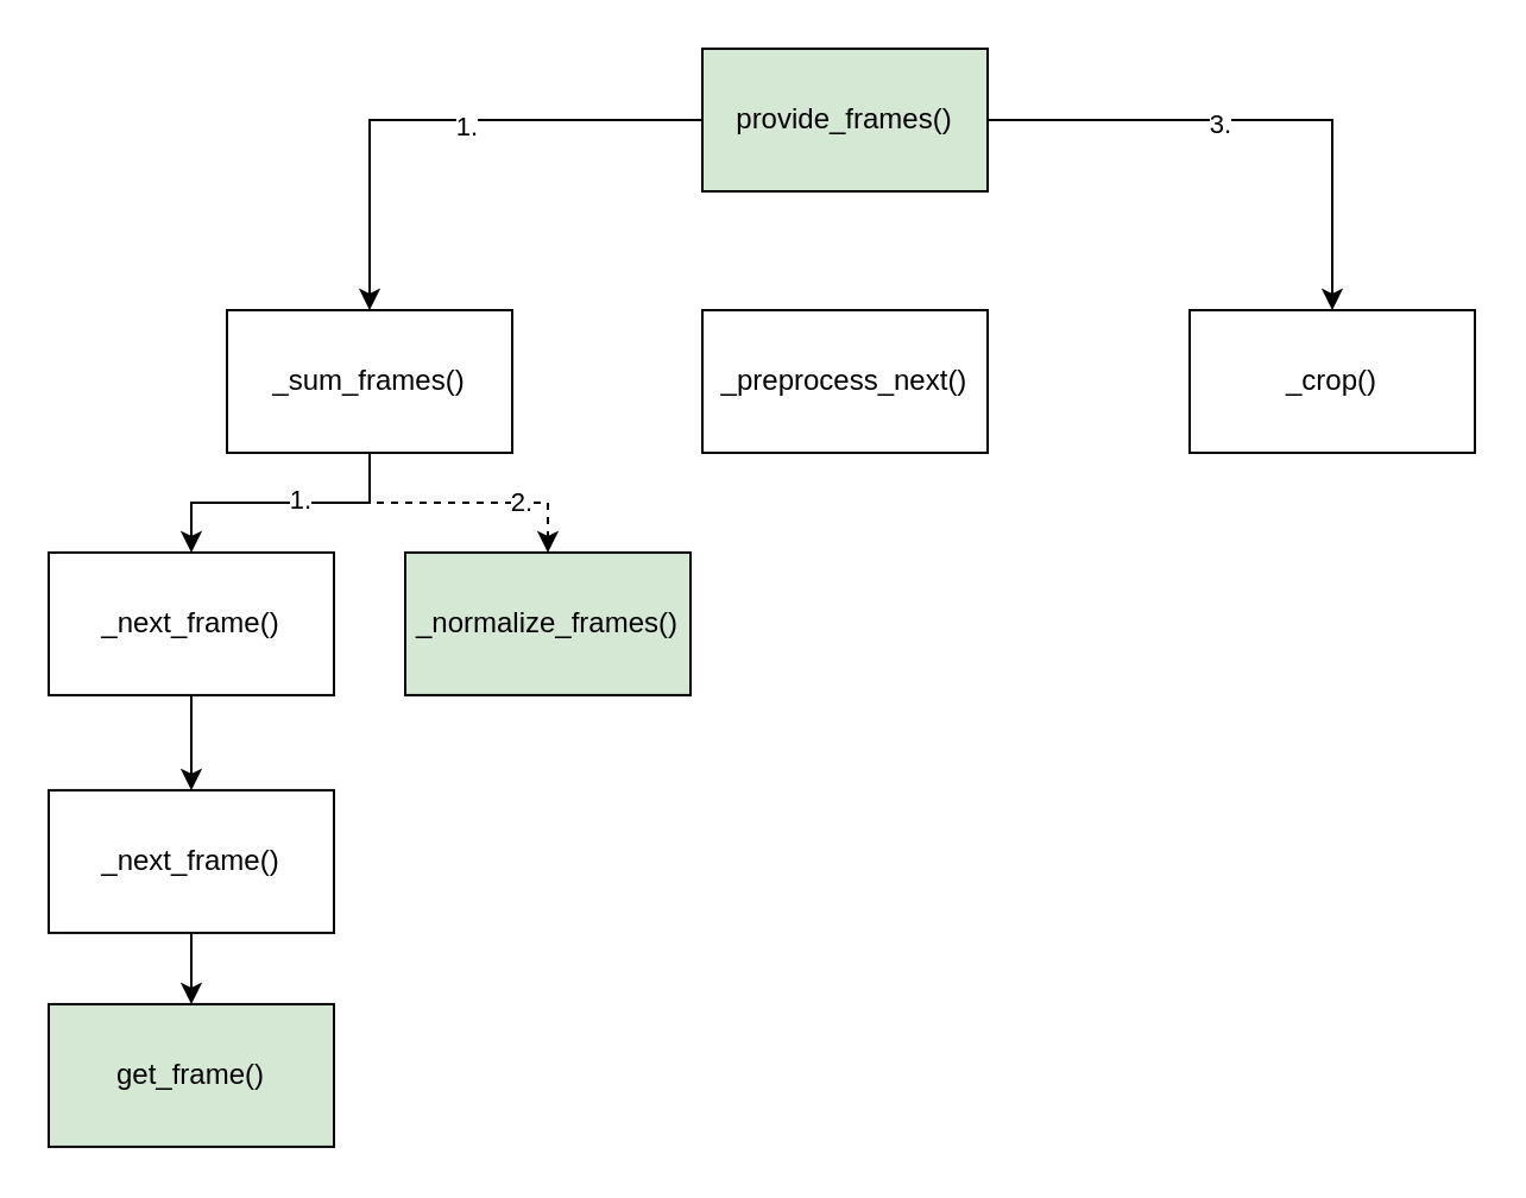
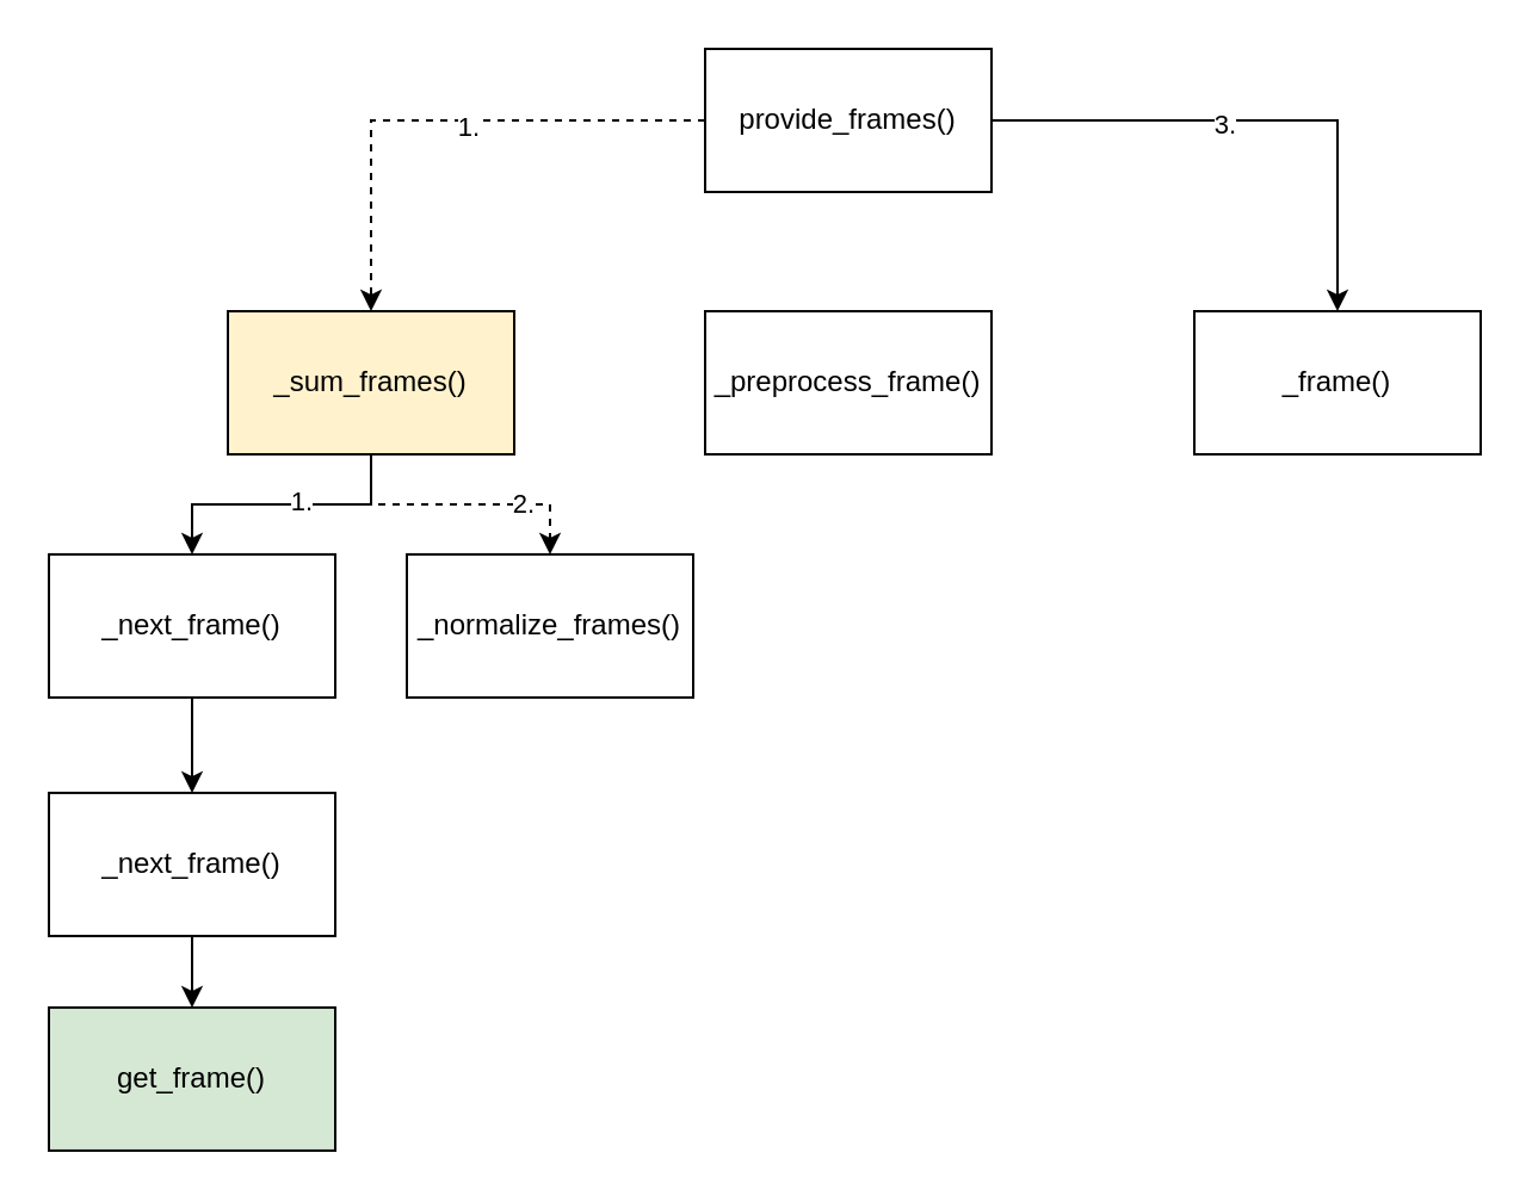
  <mxCell id="0" />
  <mxCell id="1" parent="0" />
- <mxCell id="2" style="edgeStyle=orthogonalEdgeStyle;rounded=0;orthogonalLoop=1;jettySize=auto;html=1;" edge="1" parent="1" source="6" target="11"><mxGeometry relative="1" as="geometry" /></mxCell>
+ <mxCell id="2" style="edgeStyle=orthogonalEdgeStyle;rounded=0;orthogonalLoop=1;jettySize=auto;html=1;dashed=1;" edge="1" parent="1" source="6" target="11"><mxGeometry relative="1" as="geometry" /></mxCell>
  <mxCell id="3" value="1." style="edgeLabel;html=1;align=center;verticalAlign=middle;resizable=0;points=[];" vertex="1" connectable="0" parent="2"><mxGeometry x="-0.091" y="2" relative="1" as="geometry"><mxPoint as="offset" /></mxGeometry></mxCell>
  <mxCell id="4" style="edgeStyle=orthogonalEdgeStyle;rounded=0;orthogonalLoop=1;jettySize=auto;html=1;" edge="1" parent="1" source="6" target="19"><mxGeometry relative="1" as="geometry" /></mxCell>
  <mxCell id="5" value="3." style="edgeLabel;html=1;align=center;verticalAlign=middle;resizable=0;points=[];" vertex="1" connectable="0" parent="4"><mxGeometry x="-0.134" y="-1" relative="1" as="geometry"><mxPoint as="offset" /></mxGeometry></mxCell>
- <mxCell id="6" value="provide_frames()" style="rounded=0;whiteSpace=wrap;html=1;fillColor=#d5e8d4;" vertex="1" parent="1"><mxGeometry x="295" y="20" width="120" height="60" as="geometry" /></mxCell>
+ <mxCell id="6" value="provide_frames()" style="rounded=0;whiteSpace=wrap;html=1;" vertex="1" parent="1"><mxGeometry x="295" y="20" width="120" height="60" as="geometry" /></mxCell>
  <mxCell id="7" style="edgeStyle=orthogonalEdgeStyle;rounded=0;orthogonalLoop=1;jettySize=auto;html=1;" edge="1" parent="1" source="11" target="13"><mxGeometry relative="1" as="geometry" /></mxCell>
  <mxCell id="8" value="1." style="edgeLabel;html=1;align=center;verticalAlign=middle;resizable=0;points=[];" vertex="1" connectable="0" parent="7"><mxGeometry x="-0.13" y="-2" relative="1" as="geometry"><mxPoint as="offset" /></mxGeometry></mxCell>
  <mxCell id="9" style="edgeStyle=orthogonalEdgeStyle;rounded=0;orthogonalLoop=1;jettySize=auto;html=1;dashed=1;" edge="1" parent="1" source="11" target="17"><mxGeometry relative="1" as="geometry" /></mxCell>
  <mxCell id="10" value="2." style="edgeLabel;html=1;align=center;verticalAlign=middle;resizable=0;points=[];" vertex="1" connectable="0" parent="9"><mxGeometry x="0.433" y="1" relative="1" as="geometry"><mxPoint as="offset" /></mxGeometry></mxCell>
- <mxCell id="11" value="_sum_frames()" style="rounded=0;whiteSpace=wrap;html=1;" vertex="1" parent="1"><mxGeometry x="95" y="130" width="120" height="60" as="geometry" /></mxCell>
+ <mxCell id="11" value="_sum_frames()" style="rounded=0;whiteSpace=wrap;html=1;fillColor=#fff2cc;" vertex="1" parent="1"><mxGeometry x="95" y="130" width="120" height="60" as="geometry" /></mxCell>
  <mxCell id="12" style="edgeStyle=orthogonalEdgeStyle;rounded=0;orthogonalLoop=1;jettySize=auto;html=1;" edge="1" parent="1" source="13" target="15"><mxGeometry relative="1" as="geometry" /></mxCell>
  <mxCell id="13" value="_next_frame()" style="rounded=0;whiteSpace=wrap;html=1;" vertex="1" parent="1"><mxGeometry x="20" y="231.96" width="120" height="60" as="geometry" /></mxCell>
  <mxCell id="14" style="edgeStyle=orthogonalEdgeStyle;rounded=0;orthogonalLoop=1;jettySize=auto;html=1;" edge="1" parent="1" source="15" target="16"><mxGeometry relative="1" as="geometry" /></mxCell>
  <mxCell id="15" value="_next_frame()" style="rounded=0;whiteSpace=wrap;html=1;" vertex="1" parent="1"><mxGeometry x="20" y="331.96" width="120" height="60" as="geometry" /></mxCell>
  <mxCell id="16" value="get_frame()" style="rounded=0;whiteSpace=wrap;html=1;fillColor=#d5e8d4;" vertex="1" parent="1"><mxGeometry x="20" y="421.96" width="120" height="60" as="geometry" /></mxCell>
- <mxCell id="17" value="_normalize_frames()" style="rounded=0;whiteSpace=wrap;html=1;fillColor=#d5e8d4;" vertex="1" parent="1"><mxGeometry x="170" y="231.96" width="120" height="60" as="geometry" /></mxCell>
- <mxCell id="18" value="_preprocess_next()" style="rounded=0;whiteSpace=wrap;html=1;" vertex="1" parent="1"><mxGeometry x="295" y="130" width="120" height="60" as="geometry" /></mxCell>
- <mxCell id="19" value="_crop()" style="rounded=0;whiteSpace=wrap;html=1;" vertex="1" parent="1"><mxGeometry x="500" y="130" width="120" height="60" as="geometry" /></mxCell>
+ <mxCell id="17" value="_normalize_frames()" style="rounded=0;whiteSpace=wrap;html=1;" vertex="1" parent="1"><mxGeometry x="170" y="231.96" width="120" height="60" as="geometry" /></mxCell>
+ <mxCell id="18" value="_preprocess_frame()" style="rounded=0;whiteSpace=wrap;html=1;" vertex="1" parent="1"><mxGeometry x="295" y="130" width="120" height="60" as="geometry" /></mxCell>
+ <mxCell id="19" value="_frame()" style="rounded=0;whiteSpace=wrap;html=1;" vertex="1" parent="1"><mxGeometry x="500" y="130" width="120" height="60" as="geometry" /></mxCell>
